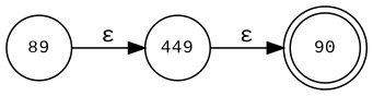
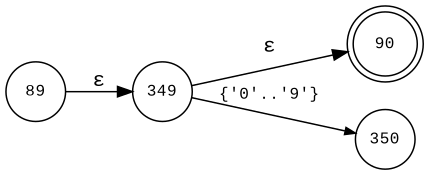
  digraph {
    fontname="Liberation Mono"
    rankdir=LR
    node [fixedsize=true fontname="Liberation Mono" fontsize=11 shape=circle peripheries=1]
    edge [fontname="Liberation Mono"]
    n1 [label=90 shape=doublecircle width=.6 peripheries=""]
    n2 [label=89 width=.55]
-   n3 [label=449 width=.55]
+   n3 [label=349 width=.55]
+   n4 [label=350 width=.55]
    n2 -> n3 [label="&epsilon;"]
    n3 -> n1 [label="&epsilon;"]
+   n3 -> n4 [arrowhead=normal arrowsize=.7 fontsize=11 label="{'0'..'9'}"]
  }
